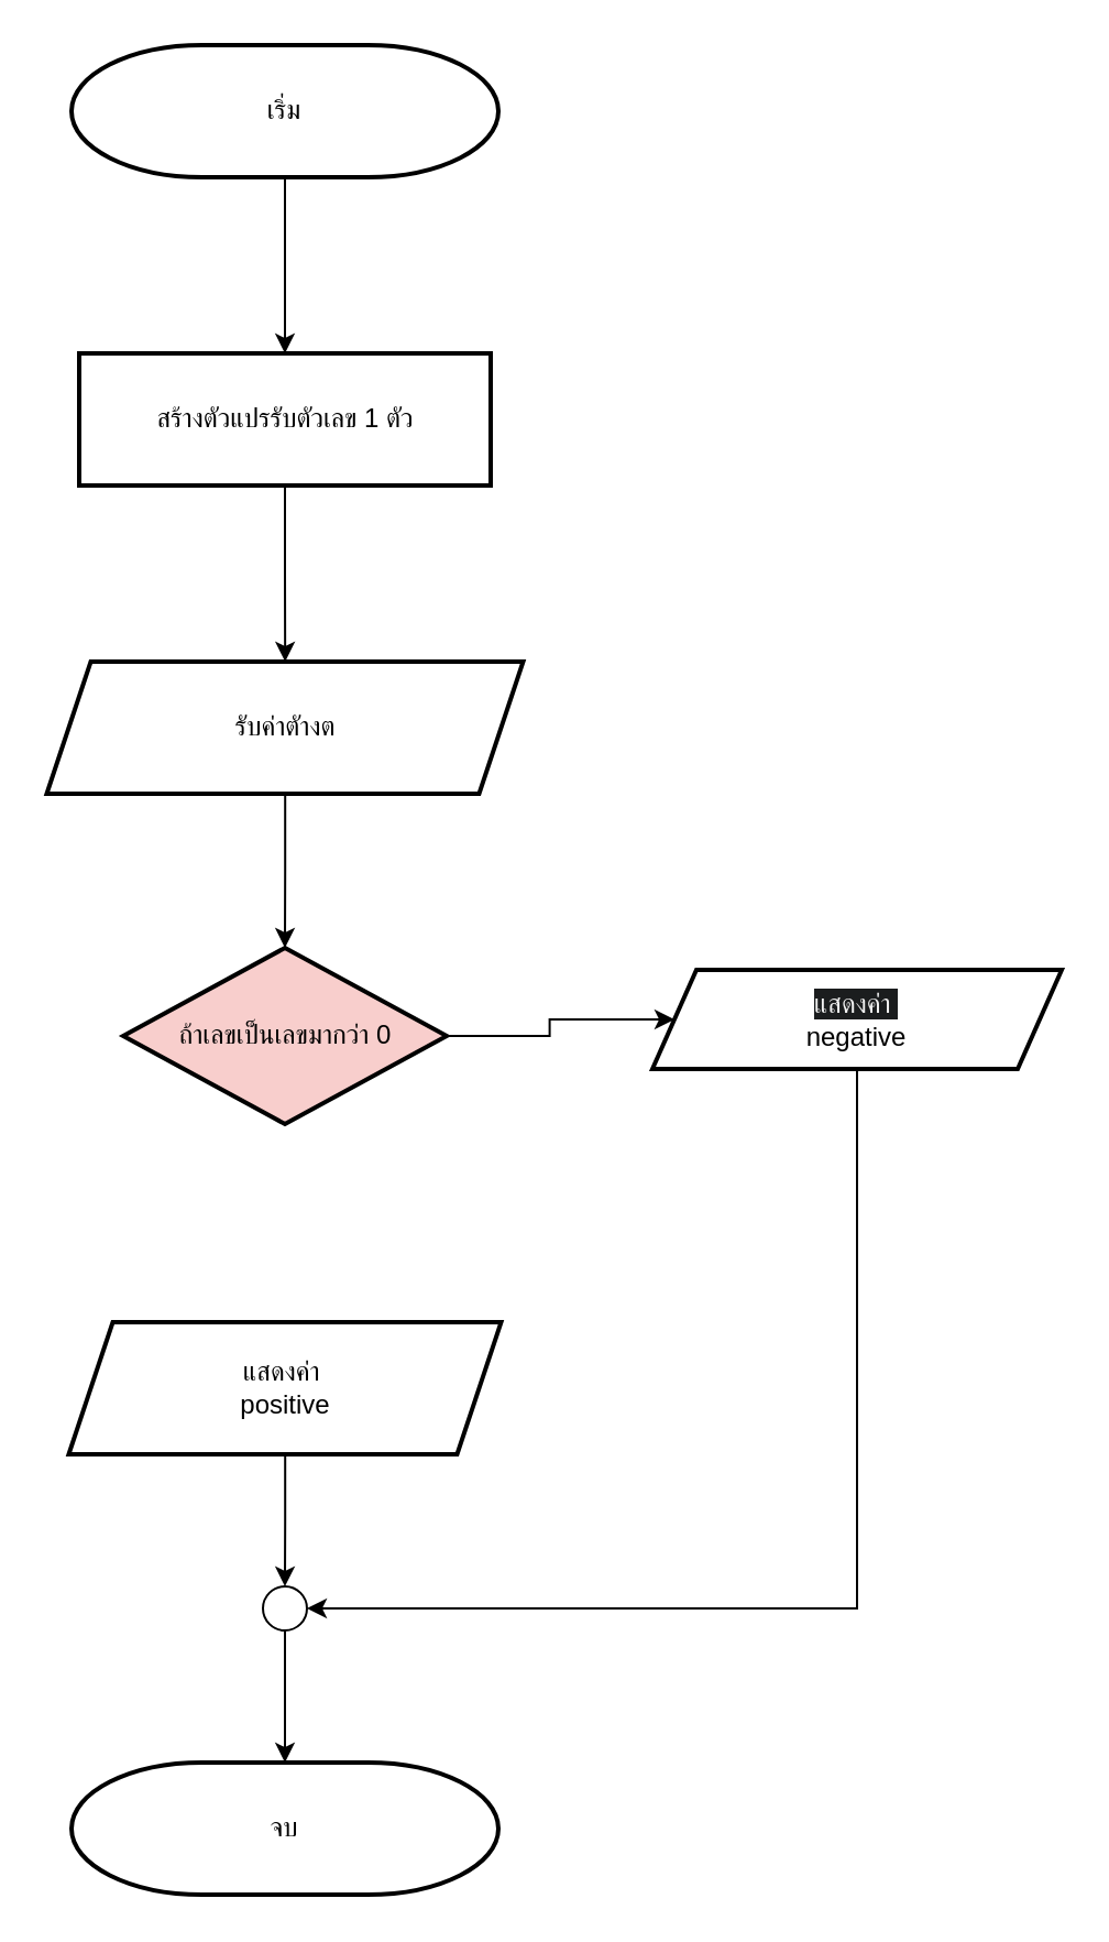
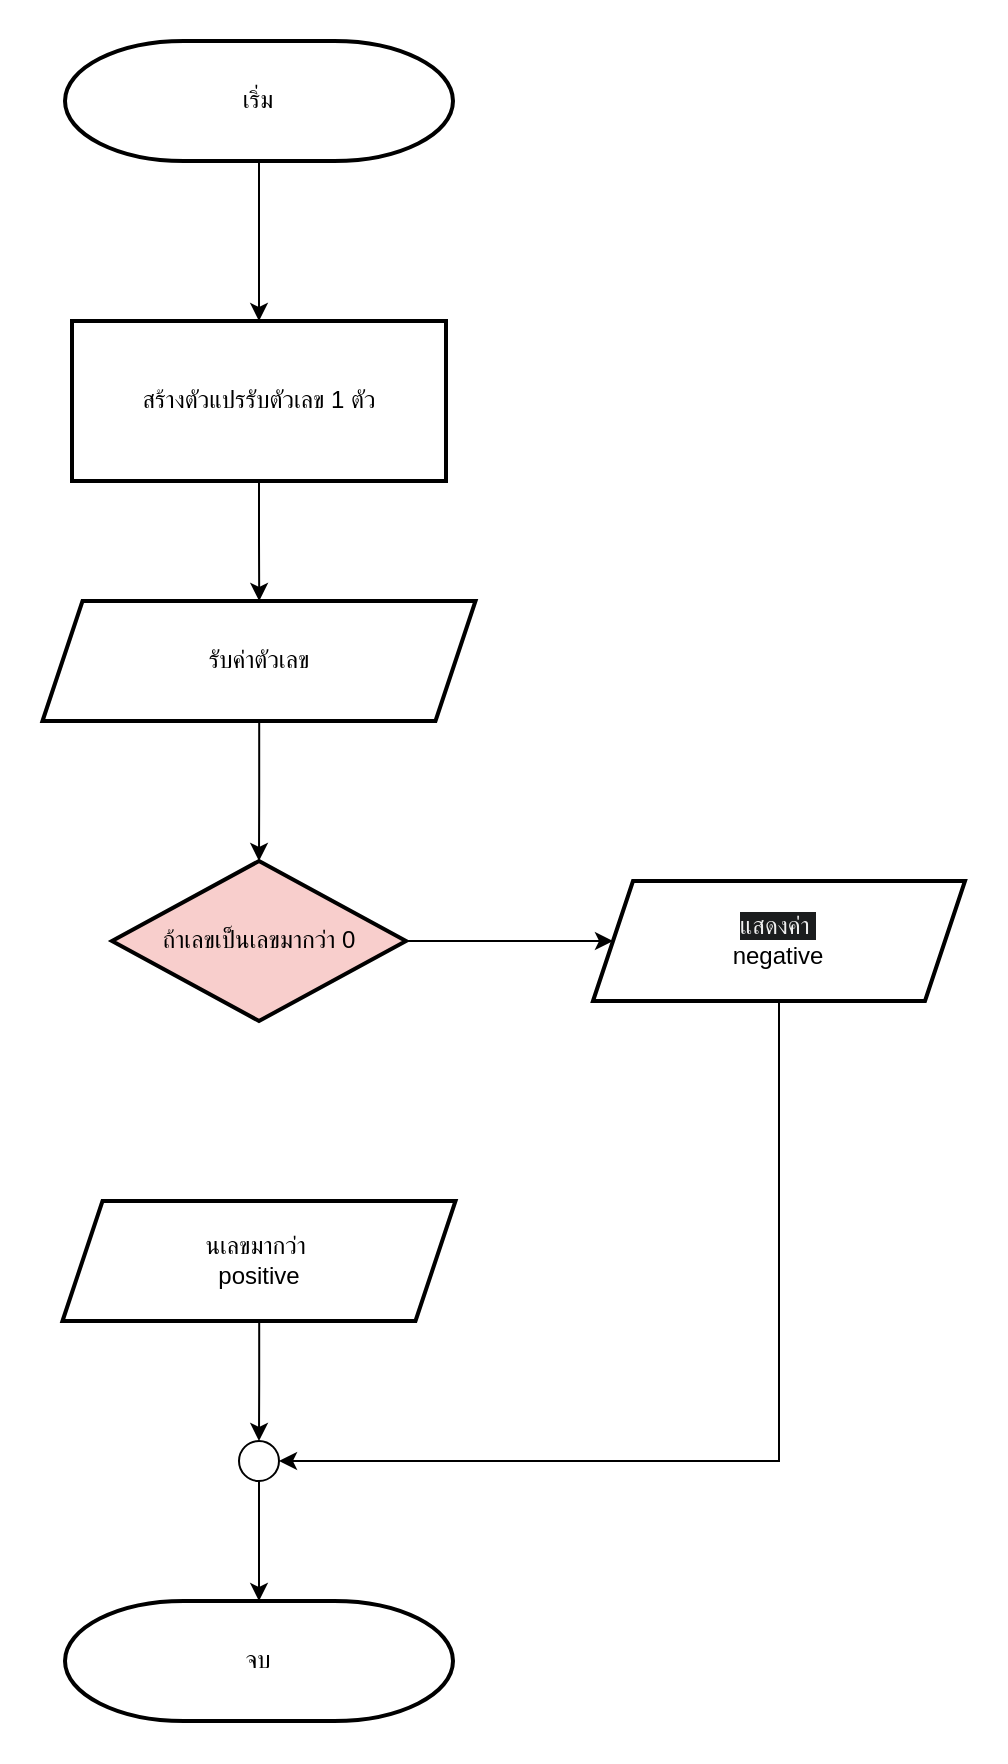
  <mxCell id="0" />
  <mxCell id="1" parent="0" />
  <mxCell id="2" value="" style="edgeStyle=orthogonalEdgeStyle;rounded=0;orthogonalLoop=1;jettySize=auto;html=1;" parent="1" source="3" target="5" edge="1"><mxGeometry relative="1" as="geometry" /></mxCell>
  <mxCell id="3" value="เริ่ม" style="strokeWidth=2;html=1;shape=mxgraph.flowchart.terminator;whiteSpace=wrap;" parent="1" vertex="1"><mxGeometry x="32" y="20" width="194" height="60" as="geometry" /></mxCell>
  <mxCell id="4" value="" style="edgeStyle=orthogonalEdgeStyle;rounded=0;orthogonalLoop=1;jettySize=auto;html=1;" parent="1" source="5" target="7" edge="1"><mxGeometry relative="1" as="geometry" /></mxCell>
- <mxCell id="5" value="สร้างตัวแปรรับตัวเลข 1 ตัว" style="whiteSpace=wrap;html=1;strokeWidth=2;" parent="1" vertex="1"><mxGeometry x="35.5" y="160" width="187" height="60" as="geometry" /></mxCell>
+ <mxCell id="5" value="สร้างตัวแปรรับตัวเลข 1 ตัว" style="whiteSpace=wrap;html=1;strokeWidth=2;" parent="1" vertex="1"><mxGeometry x="35.5" y="160" width="187" height="80" as="geometry" /></mxCell>
  <mxCell id="6" value="" style="edgeStyle=orthogonalEdgeStyle;rounded=0;orthogonalLoop=1;jettySize=auto;html=1;" parent="1" source="7" target="9" edge="1"><mxGeometry relative="1" as="geometry" /></mxCell>
- <mxCell id="7" value="รับค่าตัางต" style="shape=parallelogram;perimeter=parallelogramPerimeter;whiteSpace=wrap;html=1;fixedSize=1;strokeWidth=2;" parent="1" vertex="1"><mxGeometry x="20.75" y="300" width="216.5" height="60" as="geometry" /></mxCell>
+ <mxCell id="7" value="รับค่าตัวเลข" style="shape=parallelogram;perimeter=parallelogramPerimeter;whiteSpace=wrap;html=1;fixedSize=1;strokeWidth=2;" parent="1" vertex="1"><mxGeometry x="20.75" y="300" width="216.5" height="60" as="geometry" /></mxCell>
  <mxCell id="8" value="" style="edgeStyle=orthogonalEdgeStyle;rounded=0;orthogonalLoop=1;jettySize=auto;html=1;" parent="1" source="9" target="12" edge="1"><mxGeometry relative="1" as="geometry" /></mxCell>
  <mxCell id="9" value="ถ้าเลขเป็นเลขมากว่า 0" style="rhombus;whiteSpace=wrap;html=1;strokeWidth=2;fillColor=#f8cecc;" parent="1" vertex="1"><mxGeometry x="55.5" y="430" width="147" height="80" as="geometry" /></mxCell>
  <mxCell id="10" value="" style="edgeStyle=orthogonalEdgeStyle;rounded=0;orthogonalLoop=1;jettySize=auto;html=1;" parent="1" source="11" target="14" edge="1"><mxGeometry relative="1" as="geometry" /></mxCell>
- <mxCell id="11" value="แสดงค่า&amp;nbsp;&lt;br&gt;positive" style="shape=parallelogram;perimeter=parallelogramPerimeter;whiteSpace=wrap;html=1;fixedSize=1;strokeWidth=2;" parent="1" vertex="1"><mxGeometry x="30.75" y="600" width="196.5" height="60" as="geometry" /></mxCell>
- <mxCell id="12" value="&lt;br&gt;&lt;span style=&quot;color: rgb(240, 240, 240); font-family: Helvetica; font-size: 12px; font-style: normal; font-variant-ligatures: normal; font-variant-caps: normal; font-weight: 400; letter-spacing: normal; orphans: 2; text-align: center; text-indent: 0px; text-transform: none; widows: 2; word-spacing: 0px; -webkit-text-stroke-width: 0px; white-space: normal; background-color: rgb(27, 29, 30); text-decoration-thickness: initial; text-decoration-style: initial; text-decoration-color: initial; display: inline !important; float: none;&quot;&gt;แสดงค่า&amp;nbsp;&lt;/span&gt;&lt;br style=&quot;forced-color-adjust: none; border-color: rgb(0, 0, 0); color: rgb(240, 240, 240); font-family: Helvetica; font-size: 12px; font-style: normal; font-variant-ligatures: normal; font-variant-caps: normal; font-weight: 400; letter-spacing: normal; orphans: 2; text-align: center; text-indent: 0px; text-transform: none; widows: 2; word-spacing: 0px; -webkit-text-stroke-width: 0px; white-space: normal; background-color: rgb(27, 29, 30); text-decoration-thickness: initial; text-decoration-style: initial; text-decoration-color: initial;&quot;&gt;negative&lt;br&gt;&lt;div&gt;&lt;br&gt;&lt;/div&gt;" style="shape=parallelogram;perimeter=parallelogramPerimeter;whiteSpace=wrap;html=1;fixedSize=1;strokeWidth=2;" parent="1" vertex="1"><mxGeometry x="296" y="440" width="186" height="45" as="geometry" /></mxCell>
+ <mxCell id="11" value="นเลขมากว่า&amp;nbsp;&lt;br&gt;positive" style="shape=parallelogram;perimeter=parallelogramPerimeter;whiteSpace=wrap;html=1;fixedSize=1;strokeWidth=2;" parent="1" vertex="1"><mxGeometry x="30.75" y="600" width="196.5" height="60" as="geometry" /></mxCell>
+ <mxCell id="12" value="&lt;br&gt;&lt;span style=&quot;color: rgb(240, 240, 240); font-family: Helvetica; font-size: 12px; font-style: normal; font-variant-ligatures: normal; font-variant-caps: normal; font-weight: 400; letter-spacing: normal; orphans: 2; text-align: center; text-indent: 0px; text-transform: none; widows: 2; word-spacing: 0px; -webkit-text-stroke-width: 0px; white-space: normal; background-color: rgb(27, 29, 30); text-decoration-thickness: initial; text-decoration-style: initial; text-decoration-color: initial; display: inline !important; float: none;&quot;&gt;แสดงค่า&amp;nbsp;&lt;/span&gt;&lt;br style=&quot;forced-color-adjust: none; border-color: rgb(0, 0, 0); color: rgb(240, 240, 240); font-family: Helvetica; font-size: 12px; font-style: normal; font-variant-ligatures: normal; font-variant-caps: normal; font-weight: 400; letter-spacing: normal; orphans: 2; text-align: center; text-indent: 0px; text-transform: none; widows: 2; word-spacing: 0px; -webkit-text-stroke-width: 0px; white-space: normal; background-color: rgb(27, 29, 30); text-decoration-thickness: initial; text-decoration-style: initial; text-decoration-color: initial;&quot;&gt;negative&lt;br&gt;&lt;div&gt;&lt;br&gt;&lt;/div&gt;" style="shape=parallelogram;perimeter=parallelogramPerimeter;whiteSpace=wrap;html=1;fixedSize=1;strokeWidth=2;" parent="1" vertex="1"><mxGeometry x="296" y="440" width="186" height="60" as="geometry" /></mxCell>
  <mxCell id="13" value="" style="edgeStyle=orthogonalEdgeStyle;rounded=0;orthogonalLoop=1;jettySize=auto;html=1;" parent="1" source="14" target="16" edge="1"><mxGeometry relative="1" as="geometry" /></mxCell>
  <mxCell id="14" value="" style="verticalLabelPosition=bottom;verticalAlign=top;html=1;shape=mxgraph.flowchart.on-page_reference;" parent="1" vertex="1"><mxGeometry x="119" y="720" width="20" height="20" as="geometry" /></mxCell>
  <mxCell id="15" style="edgeStyle=orthogonalEdgeStyle;rounded=0;orthogonalLoop=1;jettySize=auto;html=1;entryX=1;entryY=0.5;entryDx=0;entryDy=0;entryPerimeter=0;exitX=0.5;exitY=1;exitDx=0;exitDy=0;" parent="1" source="12" target="14" edge="1"><mxGeometry relative="1" as="geometry" /></mxCell>
  <mxCell id="16" value="จบ" style="strokeWidth=2;html=1;shape=mxgraph.flowchart.terminator;whiteSpace=wrap;" parent="1" vertex="1"><mxGeometry x="32" y="800" width="194" height="60" as="geometry" /></mxCell>
